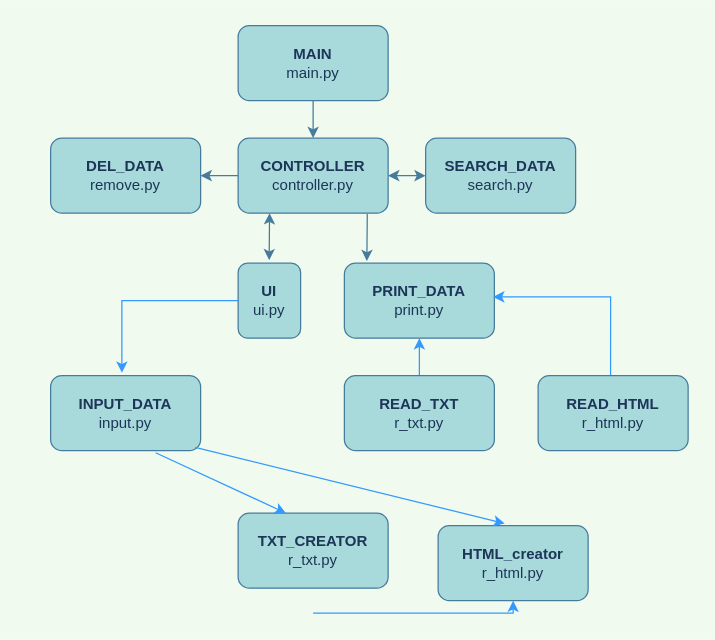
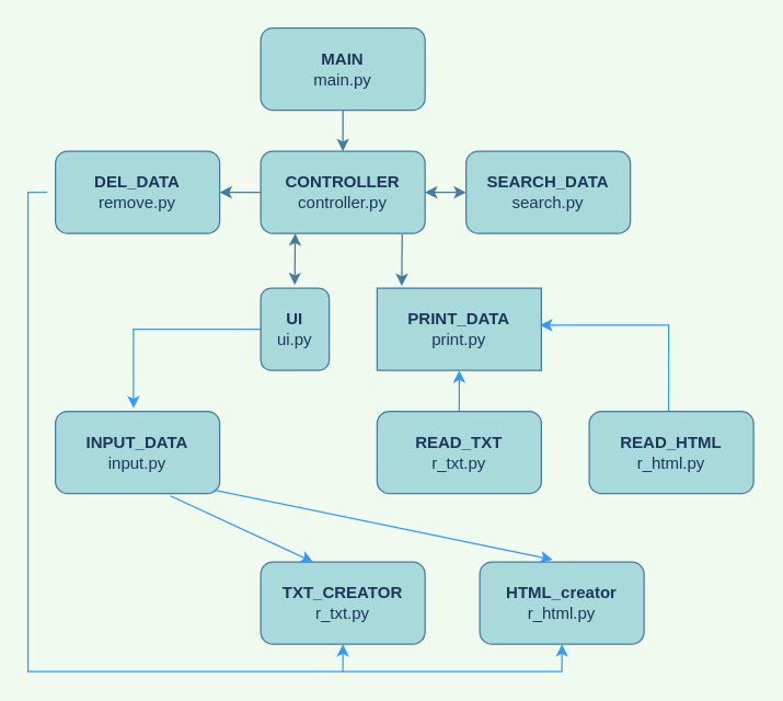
  <mxCell id="0" />
  <mxCell id="1" parent="0" />
  <mxCell id="2" value="" style="edgeStyle=orthogonalEdgeStyle;rounded=0;orthogonalLoop=1;jettySize=auto;html=1;labelBackgroundColor=#F1FAEE;strokeColor=#457B9D;fontColor=#1D3557;" parent="1" source="3" target="7" edge="1"><mxGeometry relative="1" as="geometry" /></mxCell>
  <mxCell id="3" value="&lt;b&gt;MAIN&lt;/b&gt;&lt;br&gt;main.py" style="rounded=1;whiteSpace=wrap;html=1;fillColor=#A8DADC;strokeColor=#457B9D;fontColor=#1D3557;" parent="1" vertex="1"><mxGeometry x="190" y="20" width="120" height="60" as="geometry" /></mxCell>
  <mxCell id="4" value="" style="edgeStyle=orthogonalEdgeStyle;rounded=0;orthogonalLoop=1;jettySize=auto;html=1;strokeColor=#457B9D;fontColor=#1D3557;fillColor=#A8DADC;" parent="1" source="7" target="11" edge="1"><mxGeometry relative="1" as="geometry" /></mxCell>
  <mxCell id="5" value="" style="edgeStyle=orthogonalEdgeStyle;rounded=0;orthogonalLoop=1;jettySize=auto;html=1;strokeColor=#457B9D;fontColor=#1D3557;fillColor=#A8DADC;startArrow=classic;startFill=1;" parent="1" source="7" target="12" edge="1"><mxGeometry relative="1" as="geometry" /></mxCell>
  <mxCell id="6" style="edgeStyle=orthogonalEdgeStyle;rounded=0;orthogonalLoop=1;jettySize=auto;html=1;entryX=0.15;entryY=-0.028;entryDx=0;entryDy=0;entryPerimeter=0;strokeColor=#457B9D;fontColor=#1D3557;fillColor=#A8DADC;exitX=0.861;exitY=1.011;exitDx=0;exitDy=0;exitPerimeter=0;" parent="1" source="7" target="13" edge="1"><mxGeometry relative="1" as="geometry" /></mxCell>
  <mxCell id="7" value="&lt;b&gt;CONTROLLER&lt;/b&gt;&lt;br&gt;controller.py" style="rounded=1;whiteSpace=wrap;html=1;fillColor=#A8DADC;strokeColor=#457B9D;fontColor=#1D3557;" parent="1" vertex="1"><mxGeometry x="190" y="110" width="120" height="60" as="geometry" /></mxCell>
  <mxCell id="8" style="edgeStyle=orthogonalEdgeStyle;rounded=0;orthogonalLoop=1;jettySize=auto;html=1;entryX=0.475;entryY=-0.039;entryDx=0;entryDy=0;entryPerimeter=0;strokeColor=#3399FF;fontColor=#1D3557;startArrow=none;startFill=0;endArrow=classic;endFill=1;sourcePerimeterSpacing=6;targetPerimeterSpacing=6;fillColor=#A8DADC;exitX=0;exitY=0.5;exitDx=0;exitDy=0;" parent="1" source="9" target="14" edge="1"><mxGeometry relative="1" as="geometry" /></mxCell>
  <mxCell id="9" value="&lt;b&gt;UI&lt;/b&gt;&lt;br&gt;ui.py" style="rounded=1;whiteSpace=wrap;html=1;fillColor=#A8DADC;strokeColor=#457B9D;fontColor=#1D3557;" parent="1" vertex="1"><mxGeometry x="190" y="210" width="50" height="60" as="geometry" /></mxCell>
+ <mxCell id="10" style="edgeStyle=orthogonalEdgeStyle;rounded=0;orthogonalLoop=1;jettySize=auto;html=1;entryX=0.5;entryY=1;entryDx=0;entryDy=0;strokeColor=#3399FF;fontColor=#1D3557;startArrow=none;startFill=0;endArrow=classic;endFill=1;sourcePerimeterSpacing=6;targetPerimeterSpacing=6;fillColor=#A8DADC;" parent="1" source="11" target="19" edge="1"><mxGeometry relative="1" as="geometry"><Array as="points"><mxPoint x="20" y="140" /><mxPoint x="20" y="490" /><mxPoint x="250" y="490" /></Array></mxGeometry></mxCell>
  <mxCell id="11" value="&lt;b&gt;DEL_DATA&lt;/b&gt;&lt;br&gt;remove.py" style="rounded=1;whiteSpace=wrap;html=1;fillColor=#A8DADC;strokeColor=#457B9D;fontColor=#1D3557;" parent="1" vertex="1"><mxGeometry x="40" y="110" width="120" height="60" as="geometry" /></mxCell>
  <mxCell id="12" value="&lt;b&gt;SEARCH_DATA&lt;/b&gt;&lt;br&gt;search.py" style="rounded=1;whiteSpace=wrap;html=1;fillColor=#A8DADC;strokeColor=#457B9D;fontColor=#1D3557;" parent="1" vertex="1"><mxGeometry x="340" y="110" width="120" height="60" as="geometry" /></mxCell>
- <mxCell id="13" value="&lt;b&gt;PRINT_DATA&lt;/b&gt;&lt;br&gt;print.py" style="rounded=1;whiteSpace=wrap;html=1;fillColor=#A8DADC;strokeColor=#457B9D;fontColor=#1D3557;" parent="1" vertex="1"><mxGeometry x="275" y="210" width="120" height="60" as="geometry" /></mxCell>
+ <mxCell id="13" value="&lt;b&gt;PRINT_DATA&lt;/b&gt;&lt;br&gt;print.py" style="whiteSpace=wrap;html=1;fillColor=#A8DADC;strokeColor=#457B9D;fontColor=#1D3557;rounded=0;" parent="1" vertex="1"><mxGeometry x="275" y="210" width="120" height="60" as="geometry" /></mxCell>
  <mxCell id="14" value="&lt;b&gt;INPUT_DATA&lt;/b&gt;&lt;br&gt;input.py" style="rounded=1;whiteSpace=wrap;html=1;fillColor=#A8DADC;strokeColor=#457B9D;fontColor=#1D3557;" parent="1" vertex="1"><mxGeometry x="40" y="300" width="120" height="60" as="geometry" /></mxCell>
  <mxCell id="15" value="" style="edgeStyle=orthogonalEdgeStyle;rounded=0;orthogonalLoop=1;jettySize=auto;html=1;strokeColor=#3399FF;fontColor=#1D3557;startArrow=none;startFill=0;endArrow=classic;endFill=1;sourcePerimeterSpacing=6;targetPerimeterSpacing=6;fillColor=#A8DADC;entryX=0.5;entryY=1;entryDx=0;entryDy=0;exitX=0.5;exitY=0;exitDx=0;exitDy=0;" parent="1" source="16" target="13" edge="1"><mxGeometry relative="1" as="geometry"><Array as="points" /></mxGeometry></mxCell>
  <mxCell id="16" value="&lt;b&gt;READ_TXT&lt;/b&gt;&lt;br&gt;r_txt.py" style="rounded=1;whiteSpace=wrap;html=1;fillColor=#A8DADC;strokeColor=#457B9D;fontColor=#1D3557;" parent="1" vertex="1"><mxGeometry x="275" y="300" width="120" height="60" as="geometry" /></mxCell>
  <mxCell id="17" style="edgeStyle=orthogonalEdgeStyle;rounded=0;orthogonalLoop=1;jettySize=auto;html=1;entryX=0.992;entryY=0.45;entryDx=0;entryDy=0;entryPerimeter=0;strokeColor=#3399FF;fontColor=#1D3557;startArrow=none;startFill=0;endArrow=classic;endFill=1;sourcePerimeterSpacing=6;targetPerimeterSpacing=6;fillColor=#A8DADC;exitX=0.483;exitY=-0.006;exitDx=0;exitDy=0;exitPerimeter=0;" parent="1" source="18" target="13" edge="1"><mxGeometry relative="1" as="geometry"><Array as="points"><mxPoint x="488" y="237" /></Array></mxGeometry></mxCell>
  <mxCell id="18" value="&lt;b&gt;READ_HTML&lt;/b&gt;&lt;br&gt;r_html.py" style="rounded=1;whiteSpace=wrap;html=1;fillColor=#A8DADC;strokeColor=#457B9D;fontColor=#1D3557;" parent="1" vertex="1"><mxGeometry x="430" y="300" width="120" height="60" as="geometry" /></mxCell>
  <mxCell id="19" value="&lt;b&gt;TXT_CREATOR&lt;/b&gt;&lt;br&gt;r_txt.py" style="rounded=1;whiteSpace=wrap;html=1;fillColor=#A8DADC;strokeColor=#457B9D;fontColor=#1D3557;" parent="1" vertex="1"><mxGeometry x="190" y="410" width="120" height="60" as="geometry" /></mxCell>
- <mxCell id="20" value="&lt;b&gt;HTML_creator&lt;/b&gt;&lt;br&gt;r_html.py" style="rounded=1;whiteSpace=wrap;html=1;fillColor=#A8DADC;strokeColor=#457B9D;fontColor=#1D3557;" parent="1" vertex="1"><mxGeometry x="350" y="420" width="120" height="60" as="geometry" /></mxCell>
+ <mxCell id="20" value="&lt;b&gt;HTML_creator&lt;/b&gt;&lt;br&gt;r_html.py" style="rounded=1;whiteSpace=wrap;html=1;fillColor=#A8DADC;strokeColor=#457B9D;fontColor=#1D3557;" parent="1" vertex="1"><mxGeometry x="350" y="410" width="120" height="60" as="geometry" /></mxCell>
  <mxCell id="21" style="edgeStyle=orthogonalEdgeStyle;rounded=0;orthogonalLoop=1;jettySize=auto;html=1;entryX=0.15;entryY=-0.028;entryDx=0;entryDy=0;entryPerimeter=0;strokeColor=#457B9D;fontColor=#1D3557;fillColor=#A8DADC;exitX=0.861;exitY=1.011;exitDx=0;exitDy=0;exitPerimeter=0;startArrow=classic;startFill=1;" parent="1" edge="1"><mxGeometry relative="1" as="geometry"><mxPoint x="215.15" y="170" as="sourcePoint" /><mxPoint x="214.83" y="207.66" as="targetPoint" /></mxGeometry></mxCell>
  <mxCell id="22" value="" style="endArrow=classic;html=1;rounded=0;strokeColor=#3399FF;fontColor=#1D3557;sourcePerimeterSpacing=6;targetPerimeterSpacing=6;fillColor=#A8DADC;exitX=0.7;exitY=1.028;exitDx=0;exitDy=0;exitPerimeter=0;entryX=0.319;entryY=0;entryDx=0;entryDy=0;entryPerimeter=0;" parent="1" source="14" target="19" edge="1"><mxGeometry width="50" height="50" relative="1" as="geometry"><mxPoint x="210" y="410" as="sourcePoint" /><mxPoint x="260" y="360" as="targetPoint" /></mxGeometry></mxCell>
  <mxCell id="23" value="" style="endArrow=classic;html=1;rounded=0;strokeColor=#3399FF;fontColor=#1D3557;sourcePerimeterSpacing=6;targetPerimeterSpacing=6;fillColor=#A8DADC;exitX=0.964;exitY=0.956;exitDx=0;exitDy=0;exitPerimeter=0;entryX=0.444;entryY=-0.028;entryDx=0;entryDy=0;entryPerimeter=0;" parent="1" source="14" target="20" edge="1"><mxGeometry width="50" height="50" relative="1" as="geometry"><mxPoint x="160" y="358.98" as="sourcePoint" /><mxPoint x="230.56" y="410" as="targetPoint" /></mxGeometry></mxCell>
  <mxCell id="24" value="" style="endArrow=classic;html=1;rounded=0;strokeColor=#3399FF;fontColor=#1D3557;sourcePerimeterSpacing=6;targetPerimeterSpacing=6;fillColor=#A8DADC;entryX=0.5;entryY=1;entryDx=0;entryDy=0;" parent="1" target="20" edge="1"><mxGeometry width="50" height="50" relative="1" as="geometry"><mxPoint x="250" y="490" as="sourcePoint" /><mxPoint x="180" y="350" as="targetPoint" /><Array as="points"><mxPoint x="410" y="490" /></Array></mxGeometry></mxCell>
